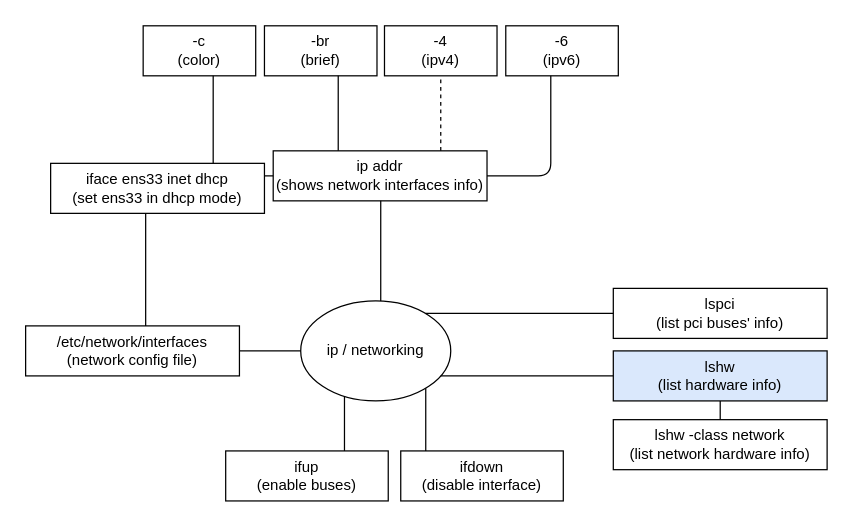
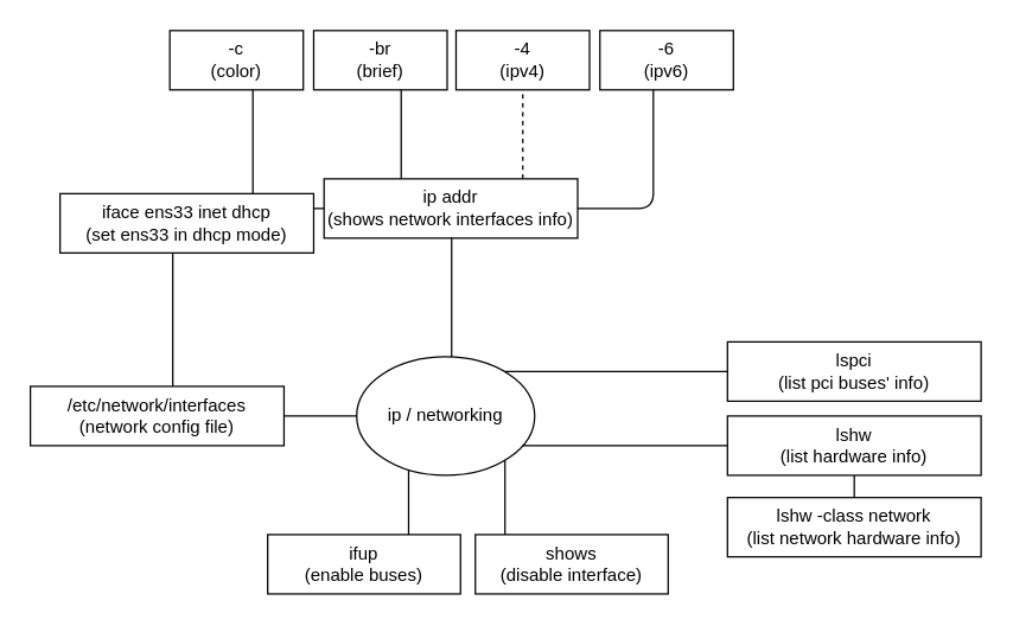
  <mxCell id="0" />
  <mxCell id="1" parent="0" />
  <mxCell id="2" value="ip / networking" style="ellipse;whiteSpace=wrap;html=1;" vertex="1" parent="1"><mxGeometry x="240" y="240" width="120" height="80" as="geometry" /></mxCell>
  <mxCell id="3" value="ip addr&lt;br&gt;(shows network interfaces info)" style="rounded=0;whiteSpace=wrap;html=1;" vertex="1" parent="1"><mxGeometry x="218" y="120" width="171" height="40" as="geometry" /></mxCell>
  <mxCell id="4" value="-c&lt;br&gt;(color)" style="rounded=0;whiteSpace=wrap;html=1;" vertex="1" parent="1"><mxGeometry x="114" y="20" width="90" height="40" as="geometry" /></mxCell>
  <mxCell id="5" value="-br&lt;br&gt;(brief)" style="rounded=0;whiteSpace=wrap;html=1;" vertex="1" parent="1"><mxGeometry x="211" y="20" width="90" height="40" as="geometry" /></mxCell>
  <mxCell id="6" value="-4&lt;br&gt;(ipv4)" style="rounded=0;whiteSpace=wrap;html=1;" vertex="1" parent="1"><mxGeometry x="307" y="20" width="90" height="40" as="geometry" /></mxCell>
  <mxCell id="7" value="-6&lt;br&gt;(ipv6)" style="rounded=0;whiteSpace=wrap;html=1;" vertex="1" parent="1"><mxGeometry x="404" y="20" width="90" height="40" as="geometry" /></mxCell>
  <mxCell id="8" value="" style="endArrow=none;html=1;edgeStyle=elbowEdgeStyle;" edge="1" parent="1" source="3" target="7"><mxGeometry width="50" height="50" relative="1" as="geometry"><mxPoint x="280" y="280" as="sourcePoint" /><mxPoint x="330" y="230" as="targetPoint" /><Array as="points"><mxPoint x="440" y="140" /></Array></mxGeometry></mxCell>
  <mxCell id="9" value="" style="endArrow=none;html=1;edgeStyle=elbowEdgeStyle;dashed=1;" edge="1" parent="1" source="3" target="6"><mxGeometry width="50" height="50" relative="1" as="geometry"><mxPoint x="313.5" y="130" as="sourcePoint" /><mxPoint x="459" y="70" as="targetPoint" /><Array as="points"><mxPoint x="352" y="90" /></Array></mxGeometry></mxCell>
  <mxCell id="10" value="" style="endArrow=none;html=1;edgeStyle=elbowEdgeStyle;" edge="1" parent="1" source="3" target="5"><mxGeometry width="50" height="50" relative="1" as="geometry"><mxPoint x="362" y="130" as="sourcePoint" /><mxPoint x="362" y="70" as="targetPoint" /><Array as="points"><mxPoint x="270" y="90" /></Array></mxGeometry></mxCell>
  <mxCell id="11" value="" style="endArrow=none;html=1;edgeStyle=elbowEdgeStyle;" edge="1" parent="1" source="3" target="4"><mxGeometry width="50" height="50" relative="1" as="geometry"><mxPoint x="280" y="130" as="sourcePoint" /><mxPoint x="280" y="70" as="targetPoint" /><Array as="points"><mxPoint x="170" y="100" /></Array></mxGeometry></mxCell>
  <mxCell id="12" value="" style="endArrow=none;html=1;edgeStyle=elbowEdgeStyle;" edge="1" parent="1" source="2" target="3"><mxGeometry width="50" height="50" relative="1" as="geometry"><mxPoint x="228" y="150" as="sourcePoint" /><mxPoint x="180" y="70" as="targetPoint" /><Array as="points"><mxPoint x="304" y="220" /></Array></mxGeometry></mxCell>
  <mxCell id="13" value="lspci&lt;br&gt;(list pci buses' info)" style="rounded=0;whiteSpace=wrap;html=1;" vertex="1" parent="1"><mxGeometry x="490" y="230" width="171" height="40" as="geometry" /></mxCell>
- <mxCell id="14" value="lshw&lt;br&gt;(list hardware info)" style="rounded=0;whiteSpace=wrap;html=1;fillColor=#dae8fc;" vertex="1" parent="1"><mxGeometry x="490" y="280" width="171" height="40" as="geometry" /></mxCell>
+ <mxCell id="14" value="lshw&lt;br&gt;(list hardware info)" style="rounded=0;whiteSpace=wrap;html=1;" vertex="1" parent="1"><mxGeometry x="490" y="280" width="171" height="40" as="geometry" /></mxCell>
  <mxCell id="15" value="lshw -class network&lt;br&gt;(list network hardware info)" style="rounded=0;whiteSpace=wrap;html=1;" vertex="1" parent="1"><mxGeometry x="490" y="335" width="171" height="40" as="geometry" /></mxCell>
  <mxCell id="16" value="" style="endArrow=none;html=1;edgeStyle=elbowEdgeStyle;" edge="1" parent="1" source="2" target="13"><mxGeometry width="50" height="50" relative="1" as="geometry"><mxPoint x="314" y="250.089" as="sourcePoint" /><mxPoint x="314" y="170" as="targetPoint" /><Array as="points"><mxPoint x="400" y="250" /></Array></mxGeometry></mxCell>
  <mxCell id="17" value="" style="endArrow=none;html=1;edgeStyle=elbowEdgeStyle;" edge="1" parent="1" source="2" target="14"><mxGeometry width="50" height="50" relative="1" as="geometry"><mxPoint x="323.332" y="251" as="sourcePoint" /><mxPoint x="500" y="251" as="targetPoint" /><Array as="points"><mxPoint x="420" y="300" /></Array></mxGeometry></mxCell>
  <mxCell id="18" value="" style="endArrow=none;html=1;edgeStyle=elbowEdgeStyle;" edge="1" parent="1" source="14" target="15"><mxGeometry width="50" height="50" relative="1" as="geometry"><mxPoint x="361.962" y="310" as="sourcePoint" /><mxPoint x="500" y="310" as="targetPoint" /><Array as="points"><mxPoint x="576" y="340" /></Array></mxGeometry></mxCell>
  <mxCell id="19" value="/etc/network/interfaces&lt;br&gt;(network config file)" style="rounded=0;whiteSpace=wrap;html=1;" vertex="1" parent="1"><mxGeometry x="20" y="260" width="171" height="40" as="geometry" /></mxCell>
  <mxCell id="20" value="" style="endArrow=none;html=1;edgeStyle=elbowEdgeStyle;" edge="1" parent="1" source="19" target="2"><mxGeometry width="50" height="50" relative="1" as="geometry"><mxPoint x="349.686" y="260" as="sourcePoint" /><mxPoint x="310" y="280" as="targetPoint" /><Array as="points" /></mxGeometry></mxCell>
  <mxCell id="21" value="iface ens33 inet dhcp&lt;br&gt;(set ens33 in dhcp mode)" style="rounded=0;whiteSpace=wrap;html=1;" vertex="1" parent="1"><mxGeometry x="40" y="130" width="171" height="40" as="geometry" /></mxCell>
  <mxCell id="22" value="" style="endArrow=none;html=1;edgeStyle=elbowEdgeStyle;" edge="1" parent="1" source="21" target="19"><mxGeometry width="50" height="50" relative="1" as="geometry"><mxPoint x="201" y="290" as="sourcePoint" /><mxPoint x="250" y="290" as="targetPoint" /><Array as="points" /></mxGeometry></mxCell>
  <mxCell id="23" value="ifup&lt;br&gt;(enable buses)" style="rounded=0;whiteSpace=wrap;html=1;" vertex="1" parent="1"><mxGeometry x="180" y="360" width="130" height="40" as="geometry" /></mxCell>
- <mxCell id="24" value="ifdown&lt;br&gt;(disable interface)" style="rounded=0;whiteSpace=wrap;html=1;" vertex="1" parent="1"><mxGeometry x="320" y="360" width="130" height="40" as="geometry" /></mxCell>
+ <mxCell id="24" value="shows&lt;br&gt;(disable interface)" style="rounded=0;whiteSpace=wrap;html=1;" vertex="1" parent="1"><mxGeometry x="320" y="360" width="130" height="40" as="geometry" /></mxCell>
  <mxCell id="25" value="" style="endArrow=none;html=1;edgeStyle=elbowEdgeStyle;" edge="1" parent="1" source="23" target="2"><mxGeometry width="50" height="50" relative="1" as="geometry"><mxPoint x="201" y="290" as="sourcePoint" /><mxPoint x="250" y="290" as="targetPoint" /><Array as="points" /></mxGeometry></mxCell>
  <mxCell id="26" value="" style="endArrow=none;html=1;edgeStyle=elbowEdgeStyle;" edge="1" parent="1" source="24" target="2"><mxGeometry width="50" height="50" relative="1" as="geometry"><mxPoint x="285" y="370" as="sourcePoint" /><mxPoint x="285" y="326.362" as="targetPoint" /><Array as="points" /></mxGeometry></mxCell>
